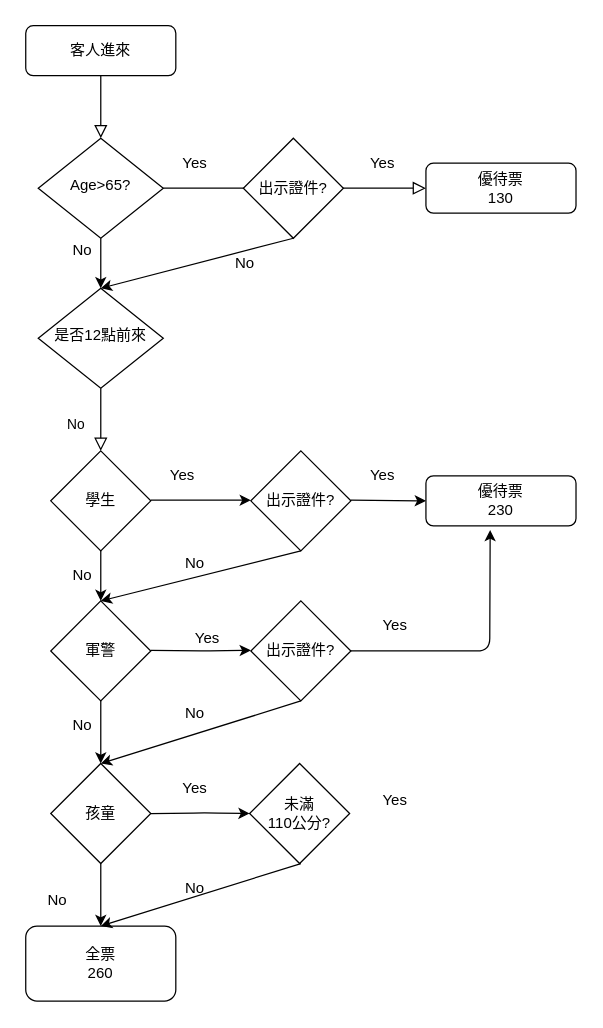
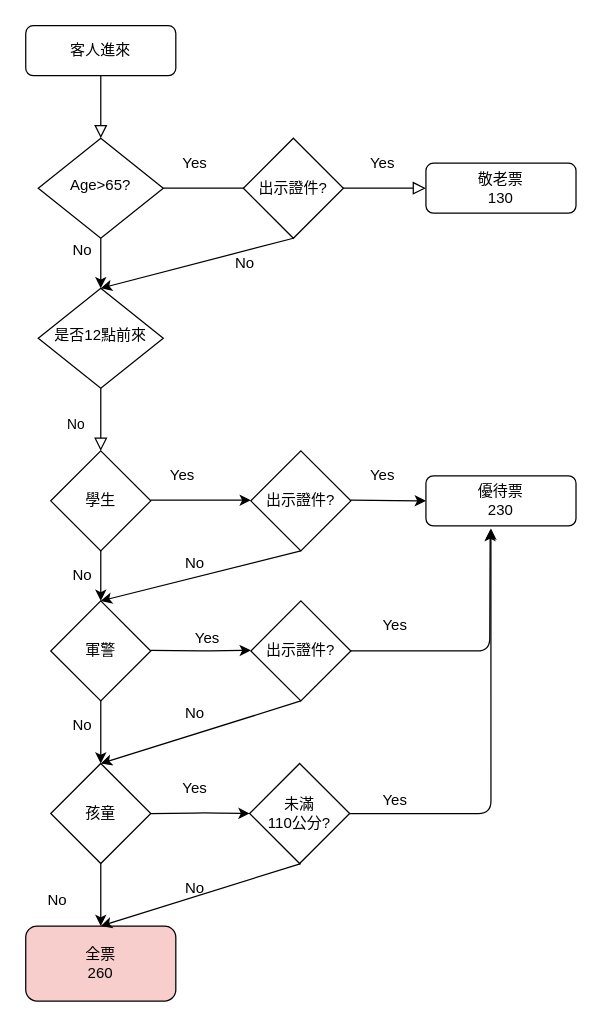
  <mxCell id="0" />
  <mxCell id="1" parent="0" />
  <mxCell id="2" value="" style="rounded=0;html=1;jettySize=auto;orthogonalLoop=1;fontSize=11;endArrow=block;endFill=0;endSize=8;strokeWidth=1;shadow=0;labelBackgroundColor=none;edgeStyle=orthogonalEdgeStyle;" parent="1" source="3" target="5" edge="1"><mxGeometry relative="1" as="geometry" /></mxCell>
  <mxCell id="3" value="客人進來" style="rounded=1;whiteSpace=wrap;html=1;fontSize=12;glass=0;strokeWidth=1;shadow=0;" parent="1" vertex="1"><mxGeometry x="20" y="20" width="120" height="40" as="geometry" /></mxCell>
  <mxCell id="4" value="No" style="edgeStyle=orthogonalEdgeStyle;rounded=0;html=1;jettySize=auto;orthogonalLoop=1;fontSize=11;endArrow=block;endFill=0;endSize=8;strokeWidth=1;shadow=0;labelBackgroundColor=none;" parent="1" source="5" target="6" edge="1"><mxGeometry y="10" relative="1" as="geometry"><mxPoint as="offset" /></mxGeometry></mxCell>
  <mxCell id="5" value="Age&amp;gt;65?" style="rhombus;whiteSpace=wrap;html=1;shadow=0;fontFamily=Helvetica;fontSize=12;align=center;strokeWidth=1;spacing=6;spacingTop=-4;" parent="1" vertex="1"><mxGeometry x="30" y="110" width="100" height="80" as="geometry" /></mxCell>
- <mxCell id="6" value="&lt;div&gt;優待票&lt;/div&gt;&lt;div&gt;130&lt;/div&gt;" style="rounded=1;whiteSpace=wrap;html=1;fontSize=12;glass=0;strokeWidth=1;shadow=0;" parent="1" vertex="1"><mxGeometry x="340" y="130" width="120" height="40" as="geometry" /></mxCell>
+ <mxCell id="6" value="&lt;div&gt;敬老票&lt;/div&gt;&lt;div&gt;130&lt;/div&gt;" style="rounded=1;whiteSpace=wrap;html=1;fontSize=12;glass=0;strokeWidth=1;shadow=0;" parent="1" vertex="1"><mxGeometry x="340" y="130" width="120" height="40" as="geometry" /></mxCell>
  <mxCell id="7" value="No" style="rounded=0;html=1;jettySize=auto;orthogonalLoop=1;fontSize=11;endArrow=block;endFill=0;endSize=8;strokeWidth=1;shadow=0;labelBackgroundColor=none;edgeStyle=orthogonalEdgeStyle;" parent="1" source="8" edge="1"><mxGeometry x="0.2" y="-20" relative="1" as="geometry"><mxPoint as="offset" /><mxPoint x="80" y="360" as="targetPoint" /></mxGeometry></mxCell>
  <mxCell id="8" value="是否12點前來" style="rhombus;whiteSpace=wrap;html=1;shadow=0;fontFamily=Helvetica;fontSize=12;align=center;strokeWidth=1;spacing=6;spacingTop=-4;" parent="1" vertex="1"><mxGeometry x="30" y="230" width="100" height="80" as="geometry" /></mxCell>
  <mxCell id="9" value="出示證件?" style="rhombus;whiteSpace=wrap;html=1;" vertex="1" parent="1"><mxGeometry x="194" y="110" width="80" height="80" as="geometry" /></mxCell>
  <mxCell id="10" value="" style="endArrow=classic;html=1;exitX=0.5;exitY=1;exitDx=0;exitDy=0;" edge="1" parent="1" source="9"><mxGeometry width="50" height="50" relative="1" as="geometry"><mxPoint x="240" y="270" as="sourcePoint" /><mxPoint x="80" y="230" as="targetPoint" /></mxGeometry></mxCell>
  <mxCell id="11" value="Yes" style="text;html=1;resizable=0;autosize=1;align=center;verticalAlign=middle;points=[];fillColor=none;strokeColor=none;rounded=0;" vertex="1" parent="1"><mxGeometry x="290" y="120" width="30" height="20" as="geometry" /></mxCell>
  <mxCell id="12" value="Yes" style="text;html=1;resizable=0;autosize=1;align=center;verticalAlign=middle;points=[];fillColor=none;strokeColor=none;rounded=0;" vertex="1" parent="1"><mxGeometry x="140" y="120" width="30" height="20" as="geometry" /></mxCell>
  <mxCell id="13" value="" style="endArrow=classic;html=1;exitX=0.5;exitY=1;exitDx=0;exitDy=0;" edge="1" parent="1" source="5"><mxGeometry width="50" height="50" relative="1" as="geometry"><mxPoint x="30" y="240" as="sourcePoint" /><mxPoint x="80" y="230" as="targetPoint" /></mxGeometry></mxCell>
  <mxCell id="14" value="No" style="text;html=1;resizable=0;autosize=1;align=center;verticalAlign=middle;points=[];fillColor=none;strokeColor=none;rounded=0;" vertex="1" parent="1"><mxGeometry x="50" y="190" width="30" height="20" as="geometry" /></mxCell>
  <mxCell id="15" value="No" style="text;html=1;resizable=0;autosize=1;align=center;verticalAlign=middle;points=[];fillColor=none;strokeColor=none;rounded=0;" vertex="1" parent="1"><mxGeometry x="180" y="200" width="30" height="20" as="geometry" /></mxCell>
  <mxCell id="16" value="" style="endArrow=classic;html=1;" edge="1" parent="1"><mxGeometry width="50" height="50" relative="1" as="geometry"><mxPoint x="120" y="399.5" as="sourcePoint" /><mxPoint x="200" y="399.5" as="targetPoint" /><Array as="points"><mxPoint x="120" y="399.5" /></Array></mxGeometry></mxCell>
  <mxCell id="17" value="" style="endArrow=classic;html=1;" edge="1" parent="1"><mxGeometry width="50" height="50" relative="1" as="geometry"><mxPoint x="120" y="519.5" as="sourcePoint" /><mxPoint x="200" y="519.5" as="targetPoint" /><Array as="points"><mxPoint x="120" y="519.5" /><mxPoint x="170" y="520" /></Array></mxGeometry></mxCell>
  <mxCell id="18" value="學生" style="rhombus;whiteSpace=wrap;html=1;" vertex="1" parent="1"><mxGeometry x="40" y="360" width="80" height="80" as="geometry" /></mxCell>
  <mxCell id="19" value="軍警" style="rhombus;whiteSpace=wrap;html=1;" vertex="1" parent="1"><mxGeometry x="40" y="480" width="80" height="80" as="geometry" /></mxCell>
  <mxCell id="20" value="出示證件?" style="rhombus;whiteSpace=wrap;html=1;" vertex="1" parent="1"><mxGeometry x="200" y="360" width="80" height="80" as="geometry" /></mxCell>
  <mxCell id="21" value="出示證件?" style="rhombus;whiteSpace=wrap;html=1;" vertex="1" parent="1"><mxGeometry x="200" y="480" width="80" height="80" as="geometry" /></mxCell>
  <mxCell id="22" value="" style="endArrow=classic;html=1;" edge="1" parent="1"><mxGeometry width="50" height="50" relative="1" as="geometry"><mxPoint x="280" y="399.5" as="sourcePoint" /><mxPoint x="340" y="400" as="targetPoint" /><Array as="points"><mxPoint x="280" y="399.5" /></Array></mxGeometry></mxCell>
  <mxCell id="23" value="" style="endArrow=classic;html=1;entryX=0.428;entryY=1.083;entryDx=0;entryDy=0;entryPerimeter=0;" edge="1" parent="1" target="28"><mxGeometry width="50" height="50" relative="1" as="geometry"><mxPoint x="280" y="520" as="sourcePoint" /><mxPoint x="340" y="485" as="targetPoint" /><Array as="points"><mxPoint x="280" y="520" /><mxPoint x="391" y="520" /></Array></mxGeometry></mxCell>
  <mxCell id="24" value="Yes" style="text;html=1;resizable=0;autosize=1;align=center;verticalAlign=middle;points=[];fillColor=none;strokeColor=none;rounded=0;" vertex="1" parent="1"><mxGeometry x="290" y="370" width="30" height="20" as="geometry" /></mxCell>
  <mxCell id="25" value="Yes" style="text;html=1;resizable=0;autosize=1;align=center;verticalAlign=middle;points=[];fillColor=none;strokeColor=none;rounded=0;" vertex="1" parent="1"><mxGeometry x="130" y="370" width="30" height="20" as="geometry" /></mxCell>
  <mxCell id="26" value="Yes" style="text;html=1;resizable=0;autosize=1;align=center;verticalAlign=middle;points=[];fillColor=none;strokeColor=none;rounded=0;" vertex="1" parent="1"><mxGeometry x="150" y="500" width="30" height="20" as="geometry" /></mxCell>
  <mxCell id="27" value="Yes" style="text;html=1;resizable=0;autosize=1;align=center;verticalAlign=middle;points=[];fillColor=none;strokeColor=none;rounded=0;" vertex="1" parent="1"><mxGeometry x="300" y="490" width="30" height="20" as="geometry" /></mxCell>
  <mxCell id="28" value="&lt;div&gt;優待票&lt;/div&gt;&lt;div&gt;230&lt;/div&gt;" style="rounded=1;whiteSpace=wrap;html=1;fontSize=12;glass=0;strokeWidth=1;shadow=0;" vertex="1" parent="1"><mxGeometry x="340" y="380" width="120" height="40" as="geometry" /></mxCell>
  <mxCell id="29" value="孩童" style="rhombus;whiteSpace=wrap;html=1;" vertex="1" parent="1"><mxGeometry x="40" y="610" width="80" height="80" as="geometry" /></mxCell>
  <mxCell id="30" value="No" style="text;html=1;resizable=0;autosize=1;align=center;verticalAlign=middle;points=[];fillColor=none;strokeColor=none;rounded=0;" vertex="1" parent="1"><mxGeometry x="50" y="450" width="30" height="20" as="geometry" /></mxCell>
  <mxCell id="31" value="" style="endArrow=classic;html=1;entryX=0.5;entryY=0;entryDx=0;entryDy=0;exitX=0.5;exitY=1;exitDx=0;exitDy=0;" edge="1" parent="1" source="18" target="19"><mxGeometry width="50" height="50" relative="1" as="geometry"><mxPoint x="-20" y="500" as="sourcePoint" /><mxPoint x="30" y="450" as="targetPoint" /></mxGeometry></mxCell>
  <mxCell id="32" value="No" style="text;html=1;resizable=0;autosize=1;align=center;verticalAlign=middle;points=[];fillColor=none;strokeColor=none;rounded=0;" vertex="1" parent="1"><mxGeometry x="50" y="570" width="30" height="20" as="geometry" /></mxCell>
  <mxCell id="33" value="" style="endArrow=classic;html=1;exitX=0.5;exitY=1;exitDx=0;exitDy=0;entryX=0.5;entryY=0;entryDx=0;entryDy=0;" edge="1" parent="1" source="19" target="29"><mxGeometry width="50" height="50" relative="1" as="geometry"><mxPoint x="240" y="580" as="sourcePoint" /><mxPoint x="290" y="530" as="targetPoint" /></mxGeometry></mxCell>
  <mxCell id="34" value="" style="endArrow=classic;html=1;exitX=1;exitY=0.5;exitDx=0;exitDy=0;entryX=0;entryY=0.5;entryDx=0;entryDy=0;" edge="1" parent="1" source="29" target="35"><mxGeometry width="50" height="50" relative="1" as="geometry"><mxPoint x="130" y="650" as="sourcePoint" /><mxPoint x="194" y="650" as="targetPoint" /><Array as="points"><mxPoint x="164" y="649.5" /></Array></mxGeometry></mxCell>
  <mxCell id="35" value="未滿&lt;br&gt;110公分?" style="rhombus;whiteSpace=wrap;html=1;" vertex="1" parent="1"><mxGeometry x="199" y="610" width="80" height="80" as="geometry" /></mxCell>
  <mxCell id="36" value="Yes" style="text;html=1;resizable=0;autosize=1;align=center;verticalAlign=middle;points=[];fillColor=none;strokeColor=none;rounded=0;" vertex="1" parent="1"><mxGeometry x="140" y="620" width="30" height="20" as="geometry" /></mxCell>
+ <mxCell id="37" value="" style="endArrow=classic;html=1;exitX=1;exitY=0.5;exitDx=0;exitDy=0;entryX=0.433;entryY=1.05;entryDx=0;entryDy=0;entryPerimeter=0;" edge="1" parent="1" source="35" target="28"><mxGeometry width="50" height="50" relative="1" as="geometry"><mxPoint x="240" y="570" as="sourcePoint" /><mxPoint x="390" y="430" as="targetPoint" /><Array as="points"><mxPoint x="392" y="650" /></Array></mxGeometry></mxCell>
  <mxCell id="38" value="Yes" style="text;html=1;resizable=0;autosize=1;align=center;verticalAlign=middle;points=[];fillColor=none;strokeColor=none;rounded=0;" vertex="1" parent="1"><mxGeometry x="300" y="630" width="30" height="20" as="geometry" /></mxCell>
  <mxCell id="39" value="" style="endArrow=classic;html=1;exitX=0.5;exitY=1;exitDx=0;exitDy=0;" edge="1" parent="1" source="29"><mxGeometry width="50" height="50" relative="1" as="geometry"><mxPoint x="240" y="670" as="sourcePoint" /><mxPoint x="80" y="740" as="targetPoint" /></mxGeometry></mxCell>
- <mxCell id="40" value="&lt;div&gt;全票&lt;/div&gt;&lt;div&gt;260&lt;/div&gt;" style="rounded=1;whiteSpace=wrap;html=1;" vertex="1" parent="1"><mxGeometry x="20" y="740" width="120" height="60" as="geometry" /></mxCell>
+ <mxCell id="40" value="&lt;div&gt;全票&lt;/div&gt;&lt;div&gt;260&lt;/div&gt;" style="rounded=1;whiteSpace=wrap;html=1;fillColor=#f8cecc;" vertex="1" parent="1"><mxGeometry x="20" y="740" width="120" height="60" as="geometry" /></mxCell>
  <mxCell id="41" value="No" style="text;html=1;resizable=0;autosize=1;align=center;verticalAlign=middle;points=[];fillColor=none;strokeColor=none;rounded=0;" vertex="1" parent="1"><mxGeometry x="30" y="710" width="30" height="20" as="geometry" /></mxCell>
  <mxCell id="42" value="" style="endArrow=classic;html=1;exitX=0.5;exitY=1;exitDx=0;exitDy=0;entryX=0.5;entryY=0;entryDx=0;entryDy=0;" edge="1" parent="1" source="20" target="19"><mxGeometry width="50" height="50" relative="1" as="geometry"><mxPoint x="240" y="560" as="sourcePoint" /><mxPoint x="290" y="510" as="targetPoint" /></mxGeometry></mxCell>
  <mxCell id="43" value="" style="endArrow=classic;html=1;exitX=0.5;exitY=1;exitDx=0;exitDy=0;entryX=0.5;entryY=0;entryDx=0;entryDy=0;" edge="1" parent="1" source="21"><mxGeometry width="50" height="50" relative="1" as="geometry"><mxPoint x="240" y="570" as="sourcePoint" /><mxPoint x="80" y="610" as="targetPoint" /></mxGeometry></mxCell>
  <mxCell id="44" value="No" style="text;html=1;resizable=0;autosize=1;align=center;verticalAlign=middle;points=[];fillColor=none;strokeColor=none;rounded=0;" vertex="1" parent="1"><mxGeometry x="140" y="560" width="30" height="20" as="geometry" /></mxCell>
  <mxCell id="45" value="No" style="text;html=1;resizable=0;autosize=1;align=center;verticalAlign=middle;points=[];fillColor=none;strokeColor=none;rounded=0;" vertex="1" parent="1"><mxGeometry x="140" y="440" width="30" height="20" as="geometry" /></mxCell>
  <mxCell id="46" value="" style="endArrow=classic;html=1;exitX=0.5;exitY=1;exitDx=0;exitDy=0;" edge="1" parent="1"><mxGeometry width="50" height="50" relative="1" as="geometry"><mxPoint x="240" y="690" as="sourcePoint" /><mxPoint x="80" y="740" as="targetPoint" /></mxGeometry></mxCell>
  <mxCell id="47" value="No" style="text;html=1;resizable=0;autosize=1;align=center;verticalAlign=middle;points=[];fillColor=none;strokeColor=none;rounded=0;" vertex="1" parent="1"><mxGeometry x="140" y="700" width="30" height="20" as="geometry" /></mxCell>
